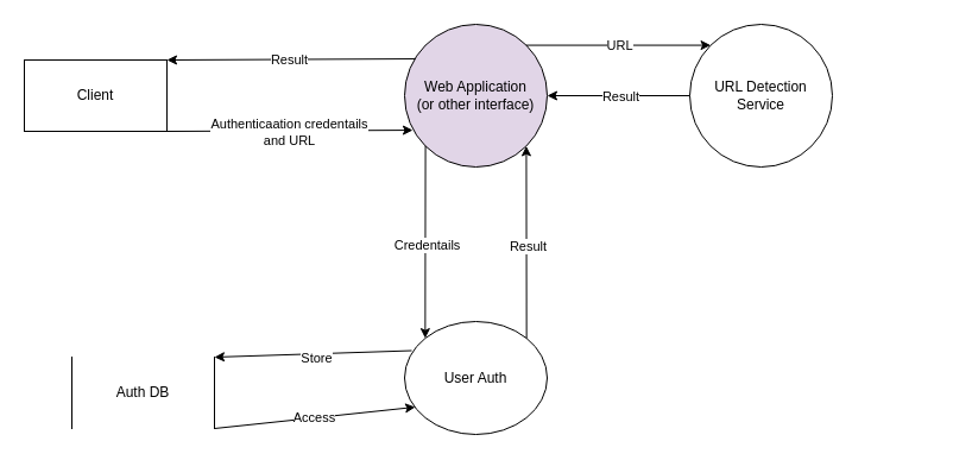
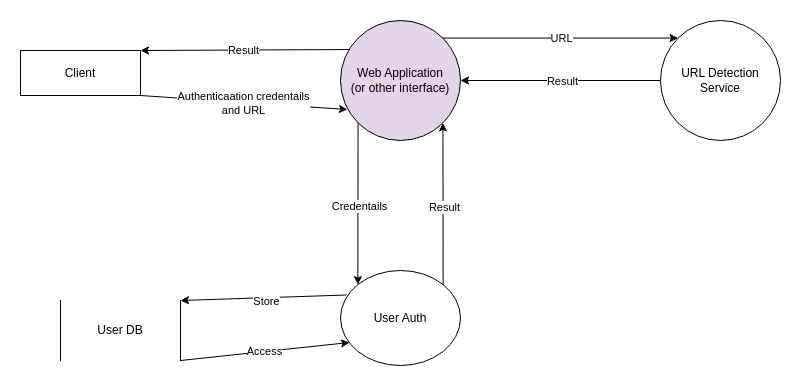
  <mxCell id="0" />
  <mxCell id="1" parent="0" />
- <mxCell id="2" value="Client" style="rounded=0;whiteSpace=wrap;html=1;" vertex="1" parent="1"><mxGeometry x="20" y="50" width="120" height="60" as="geometry" /></mxCell>
+ <mxCell id="2" value="Client" style="rounded=0;whiteSpace=wrap;html=1;" vertex="1" parent="1"><mxGeometry x="20" y="50" width="120" height="45" as="geometry" /></mxCell>
  <mxCell id="3" value="Web Application&lt;br&gt;(or other interface)" style="ellipse;whiteSpace=wrap;html=1;aspect=fixed;fillColor=#e1d5e7;" vertex="1" parent="1"><mxGeometry x="340" y="20" width="120" height="120" as="geometry" /></mxCell>
  <mxCell id="4" value="" style="endArrow=classic;html=1;rounded=0;exitX=1;exitY=1;exitDx=0;exitDy=0;entryX=0.058;entryY=0.742;entryDx=0;entryDy=0;entryPerimeter=0;" edge="1" parent="1" source="2" target="3"><mxGeometry width="50" height="50" relative="1" as="geometry"><mxPoint x="147" y="110" as="sourcePoint" /><mxPoint x="337" y="110" as="targetPoint" /></mxGeometry></mxCell>
  <mxCell id="5" value="Authenticaation credentails&lt;br&gt;and URL" style="edgeLabel;html=1;align=center;verticalAlign=middle;resizable=0;points=[];" vertex="1" connectable="0" parent="4"><mxGeometry x="-0.01" y="-2" relative="1" as="geometry"><mxPoint y="-1" as="offset" /></mxGeometry></mxCell>
  <mxCell id="6" value="User Auth" style="ellipse;whiteSpace=wrap;html=1;aspect=fixed;" vertex="1" parent="1"><mxGeometry x="340" y="270" width="120" height="95" as="geometry" /></mxCell>
  <mxCell id="7" value="" style="endArrow=classic;html=1;rounded=0;entryX=1;entryY=0;entryDx=0;entryDy=0;exitX=0.075;exitY=0.242;exitDx=0;exitDy=0;exitPerimeter=0;" edge="1" parent="1" source="3" target="2"><mxGeometry width="50" height="50" relative="1" as="geometry"><mxPoint x="260" y="200" as="sourcePoint" /><mxPoint x="310" y="150" as="targetPoint" /></mxGeometry></mxCell>
  <mxCell id="8" value="Result" style="edgeLabel;html=1;align=center;verticalAlign=middle;resizable=0;points=[];" vertex="1" connectable="0" parent="7"><mxGeometry x="0.024" relative="1" as="geometry"><mxPoint as="offset" /></mxGeometry></mxCell>
  <mxCell id="9" value="" style="endArrow=classic;html=1;rounded=0;exitX=0;exitY=1;exitDx=0;exitDy=0;entryX=0;entryY=0;entryDx=0;entryDy=0;" edge="1" parent="1" source="3" target="6"><mxGeometry width="50" height="50" relative="1" as="geometry"><mxPoint x="260" y="200" as="sourcePoint" /><mxPoint x="310" y="150" as="targetPoint" /></mxGeometry></mxCell>
  <mxCell id="10" value="Credentails" style="edgeLabel;html=1;align=center;verticalAlign=middle;resizable=0;points=[];" vertex="1" connectable="0" parent="9"><mxGeometry x="0.024" y="1" relative="1" as="geometry"><mxPoint as="offset" /></mxGeometry></mxCell>
  <mxCell id="11" value="" style="endArrow=classic;html=1;rounded=0;entryX=1;entryY=1;entryDx=0;entryDy=0;exitX=1;exitY=0;exitDx=0;exitDy=0;" edge="1" parent="1" source="6" target="3"><mxGeometry width="50" height="50" relative="1" as="geometry"><mxPoint x="260" y="200" as="sourcePoint" /><mxPoint x="310" y="150" as="targetPoint" /></mxGeometry></mxCell>
  <mxCell id="12" value="Result" style="edgeLabel;html=1;align=center;verticalAlign=middle;resizable=0;points=[];" vertex="1" connectable="0" parent="11"><mxGeometry x="-0.036" y="-1" relative="1" as="geometry"><mxPoint as="offset" /></mxGeometry></mxCell>
- <mxCell id="13" value="Auth DB" style="shape=partialRectangle;whiteSpace=wrap;html=1;bottom=0;top=0;fillColor=none;" vertex="1" parent="1"><mxGeometry x="60" y="300" width="120" height="60" as="geometry" /></mxCell>
+ <mxCell id="13" value="User DB" style="shape=partialRectangle;whiteSpace=wrap;html=1;bottom=0;top=0;fillColor=none;" vertex="1" parent="1"><mxGeometry x="60" y="300" width="120" height="60" as="geometry" /></mxCell>
  <mxCell id="14" value="" style="endArrow=classic;html=1;rounded=0;entryX=1;entryY=0;entryDx=0;entryDy=0;exitX=0.05;exitY=0.258;exitDx=0;exitDy=0;exitPerimeter=0;" edge="1" parent="1" source="6" target="13"><mxGeometry width="50" height="50" relative="1" as="geometry"><mxPoint x="300" y="320" as="sourcePoint" /><mxPoint x="310" y="250" as="targetPoint" /></mxGeometry></mxCell>
  <mxCell id="15" value="Store" style="edgeLabel;html=1;align=center;verticalAlign=middle;resizable=0;points=[];" vertex="1" connectable="0" parent="14"><mxGeometry x="-0.024" y="3" relative="1" as="geometry"><mxPoint as="offset" /></mxGeometry></mxCell>
  <mxCell id="16" value="" style="endArrow=classic;html=1;rounded=0;exitX=1;exitY=1;exitDx=0;exitDy=0;entryX=0.075;entryY=0.758;entryDx=0;entryDy=0;entryPerimeter=0;" edge="1" parent="1" source="13" target="6"><mxGeometry width="50" height="50" relative="1" as="geometry"><mxPoint x="260" y="300" as="sourcePoint" /><mxPoint x="310" y="250" as="targetPoint" /></mxGeometry></mxCell>
  <mxCell id="17" value="Access" style="edgeLabel;html=1;align=center;verticalAlign=middle;resizable=0;points=[];" vertex="1" connectable="0" parent="16"><mxGeometry x="-0.006" y="1" relative="1" as="geometry"><mxPoint as="offset" /></mxGeometry></mxCell>
- <mxCell id="18" value="URL Detection Service" style="ellipse;whiteSpace=wrap;html=1;aspect=fixed;" vertex="1" parent="1"><mxGeometry x="580" y="20" width="120" height="120" as="geometry" /></mxCell>
+ <mxCell id="18" value="URL Detection Service" style="ellipse;whiteSpace=wrap;html=1;aspect=fixed;" vertex="1" parent="1"><mxGeometry x="660" y="20" width="120" height="120" as="geometry" /></mxCell>
  <mxCell id="19" value="" style="endArrow=classic;html=1;rounded=0;exitX=1;exitY=0;exitDx=0;exitDy=0;entryX=0;entryY=0;entryDx=0;entryDy=0;" edge="1" parent="1" source="3" target="18"><mxGeometry width="50" height="50" relative="1" as="geometry"><mxPoint x="420" y="200" as="sourcePoint" /><mxPoint x="630" y="60" as="targetPoint" /></mxGeometry></mxCell>
  <mxCell id="20" value="URL" style="edgeLabel;html=1;align=center;verticalAlign=middle;resizable=0;points=[];" vertex="1" connectable="0" parent="19"><mxGeometry relative="1" as="geometry"><mxPoint as="offset" /></mxGeometry></mxCell>
  <mxCell id="21" value="" style="endArrow=classic;html=1;rounded=0;entryX=1;entryY=0.5;entryDx=0;entryDy=0;exitX=0;exitY=0.5;exitDx=0;exitDy=0;" edge="1" parent="1" source="18" target="3"><mxGeometry width="50" height="50" relative="1" as="geometry"><mxPoint x="420" y="200" as="sourcePoint" /><mxPoint x="470" y="150" as="targetPoint" /></mxGeometry></mxCell>
  <mxCell id="22" value="Result" style="edgeLabel;html=1;align=center;verticalAlign=middle;resizable=0;points=[];" vertex="1" connectable="0" parent="21"><mxGeometry x="-0.01" relative="1" as="geometry"><mxPoint as="offset" /></mxGeometry></mxCell>
